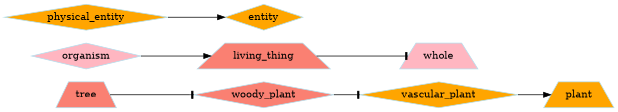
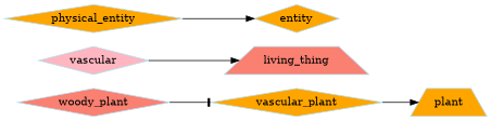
  digraph {
    rankdir=LR
    node [color=lightblue2 fillcolor=orange shape=diamond style=filled]
    edge [arrowhead=tee]
-   tree [fillcolor=salmon shape=trapezium]
    woody_plant [fillcolor=salmon]
    vascular_plant
    plant [shape=trapezium]
-   organism [fillcolor=lightpink]
+   organism [fillcolor=lightpink label=vascular]
    living_thing [fillcolor=salmon shape=trapezium]
-   whole [fillcolor=lightpink shape=trapezium]
    physical_entity
    entity
-   tree -> woody_plant
    woody_plant -> vascular_plant
    vascular_plant -> plant [arrowhead=normal]
    organism -> living_thing [arrowhead=normal]
-   living_thing -> whole
    physical_entity -> entity [arrowhead=normal]
  }
